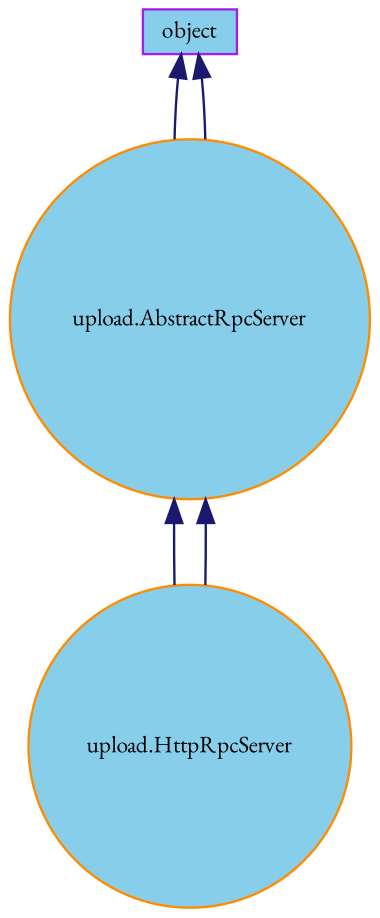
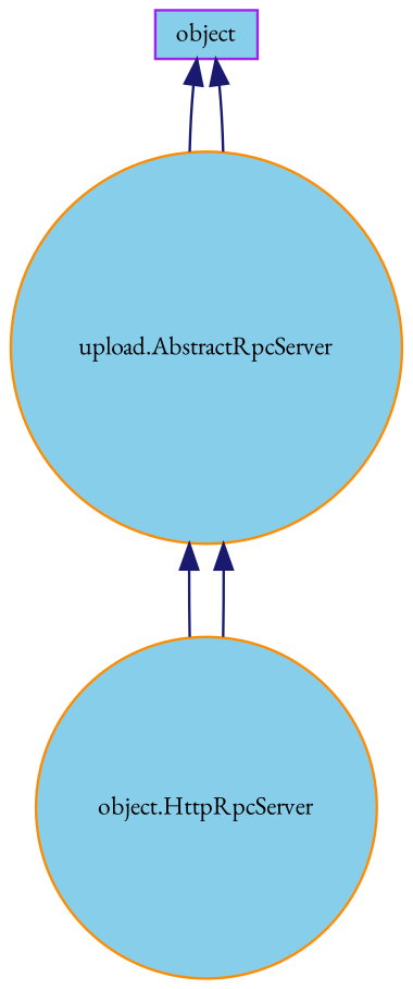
  digraph {
    fontname="EB Garamond"
    node [color=darkorange fillcolor=skyblue fontname="EB Garamond" fontsize=10 shape=circle style=filled]
    edge [color=midnightblue dir=back fontname="EB Garamond" fontsize=10 labelfontname=Helvetica labelfontsize=10 style=solid]
-   n1 [fontcolor=black height=0.2 label="upload.HttpRpcServer" width=0.4]
+   n1 [fontcolor=black height=0.2 label="object.HttpRpcServer" width=0.4]
    n2 [height=0.2 label="upload.AbstractRpcServer" width=0.4]
    n3 [color=purple height=0.2 label=object shape=box width=0.4]
    n2 -> n1
    n2 -> n1
    n3 -> n2
    n3 -> n2
  }
